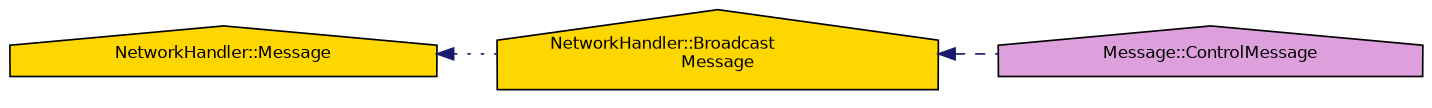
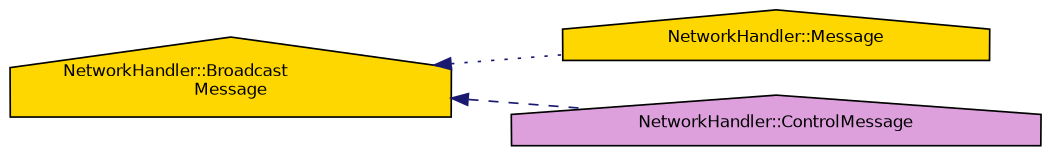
  digraph {
    rankdir=LR
    node [color=black fillcolor=gold fontname=Helvetica fontsize=10 shape=house style=filled]
    edge [color=midnightblue dir=back fontname=Helvetica fontsize=10 labelfontname=Helvetica labelfontsize=10]
    n1 [height=0.2 label="NetworkHandler::Message" width=0.4]
    n2 [height=0.2 label="NetworkHandler::Broadcast\lMessage" width=0.4]
-   n3 [fillcolor=plum height=0.2 label="Message::ControlMessage" width=0.4]
-   n1 -> n2 [style=dotted]
+   n3 [fillcolor=plum height=0.2 label="NetworkHandler::ControlMessage" width=0.4]
+   n2 -> n1 [style=dotted]
    n2 -> n3 [style=dashed]
  }
